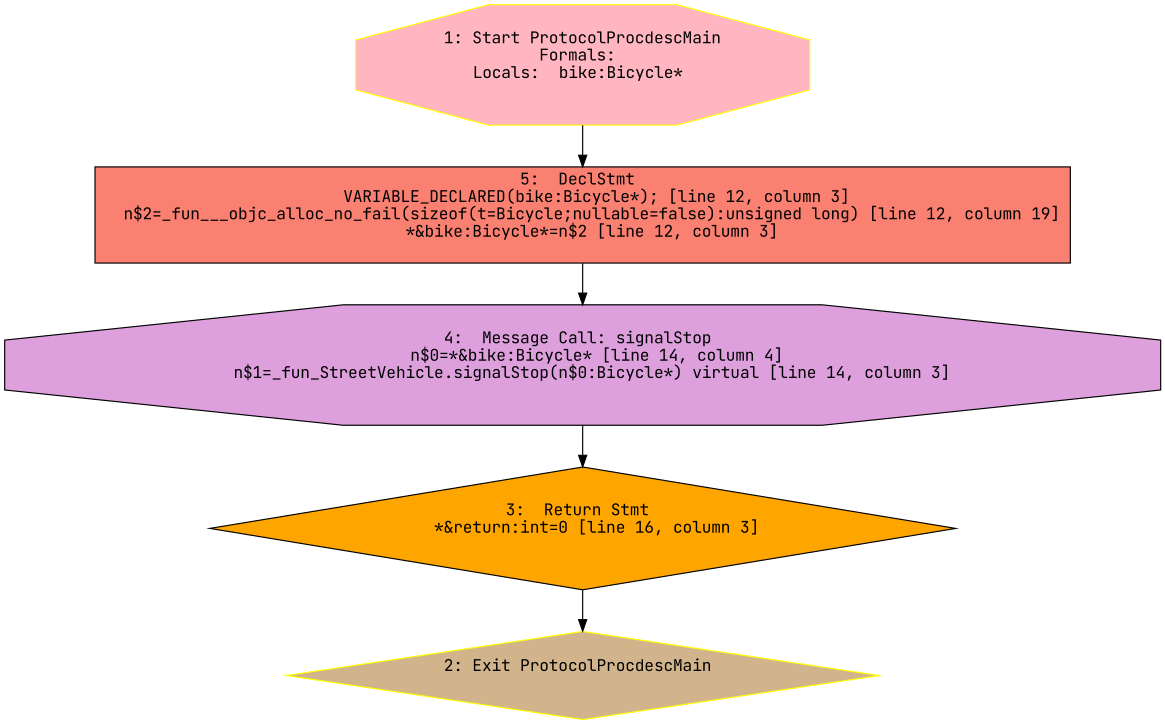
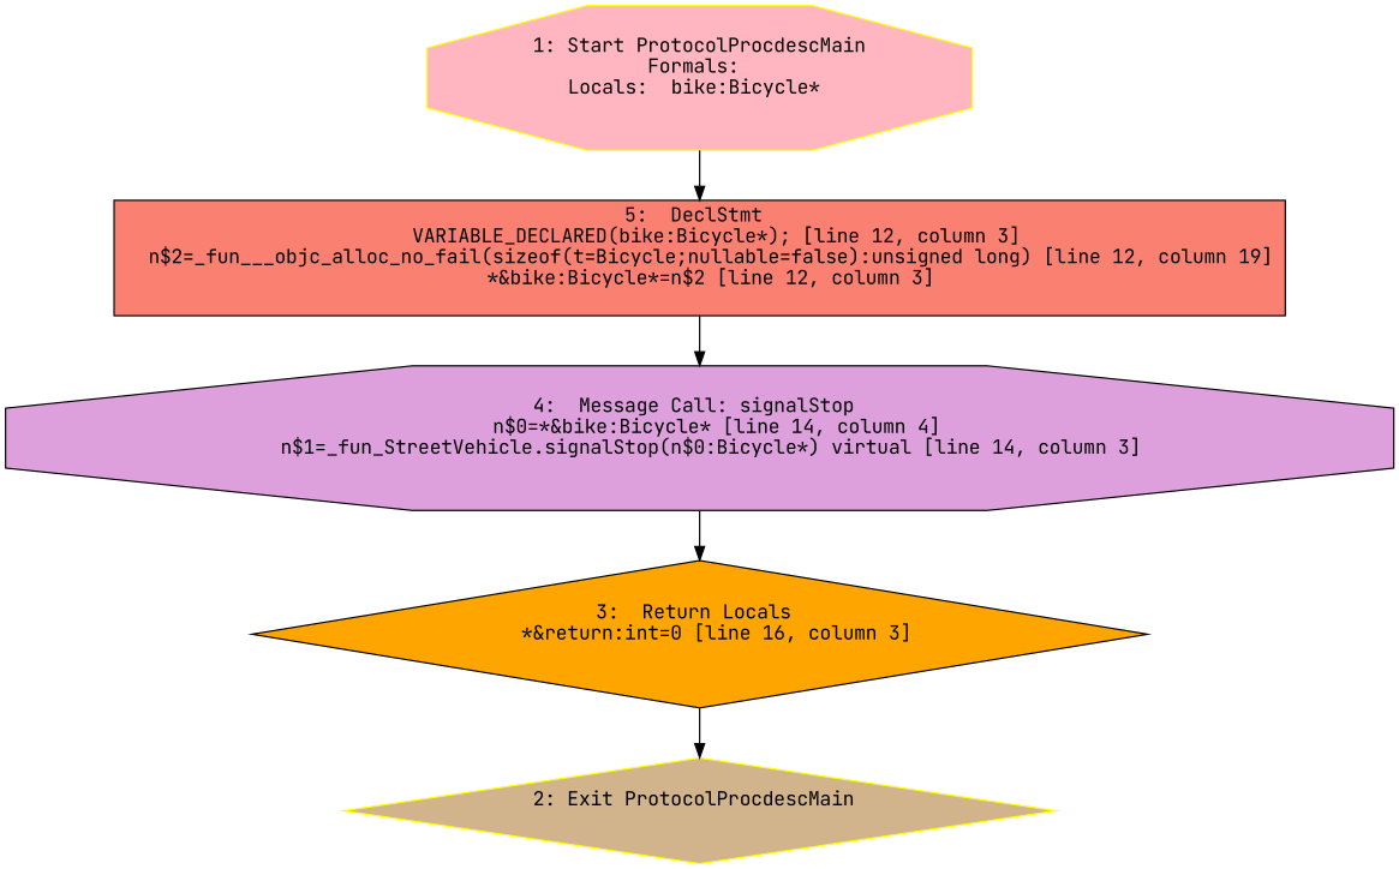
  digraph {
    fontname="JetBrains Mono"
    node [style=filled shape=octagon fontname="JetBrains Mono"]
    edge [fontname="JetBrains Mono"]
    n1 [color=yellow label="1: Start ProtocolProcdescMain\nFormals: \nLocals:  bike:Bicycle* \n  " fillcolor=lightpink]
    n2 [label="5:  DeclStmt \n   VARIABLE_DECLARED(bike:Bicycle*); [line 12, column 3]\n  n$2=_fun___objc_alloc_no_fail(sizeof(t=Bicycle;nullable=false):unsigned long) [line 12, column 19]\n  *&bike:Bicycle*=n$2 [line 12, column 3]\n " shape=box fillcolor=salmon]
    n3 [label="4:  Message Call: signalStop \n   n$0=*&bike:Bicycle* [line 14, column 4]\n  n$1=_fun_StreetVehicle.signalStop(n$0:Bicycle*) virtual [line 14, column 3]\n " fillcolor=plum]
    n4 [color=yellow label="2: Exit ProtocolProcdescMain \n  " fillcolor=tan shape=diamond]
-   n5 [label="3:  Return Stmt \n   *&return:int=0 [line 16, column 3]\n " shape=diamond fillcolor=orange]
+   n5 [label="3:  Return Locals \n   *&return:int=0 [line 16, column 3]\n " shape=diamond fillcolor=orange]
    n1 -> n2
    n2 -> n3
    n3 -> n5
    n5 -> n4
  }
